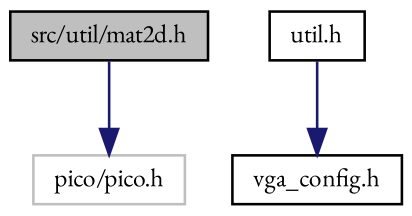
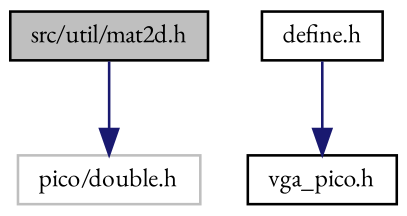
  digraph {
    fontname="EB Garamond"
    node [color=black fillcolor=white fontname="EB Garamond" fontsize=10 shape=record style=filled]
    edge [color=midnightblue fontname="EB Garamond" fontsize=10 labelfontname=Helvetica labelfontsize=10 style=solid]
    n1 [fillcolor=grey75 fontcolor=black height=0.2 label="src/util/mat2d.h" width=0.4]
-   n2 [color=grey75 height=0.2 label="pico/pico.h" width=0.4]
-   n3 [height=0.2 label="util.h" width=0.4]
-   n4 [height=0.2 label="vga_config.h" width=0.4]
+   n2 [color=grey75 height=0.2 label="pico/double.h" width=0.4]
+   n3 [height=0.2 label="define.h" width=0.4]
+   n4 [height=0.2 label="vga_pico.h" width=0.4]
    n1 -> n2
    n3 -> n4
  }
